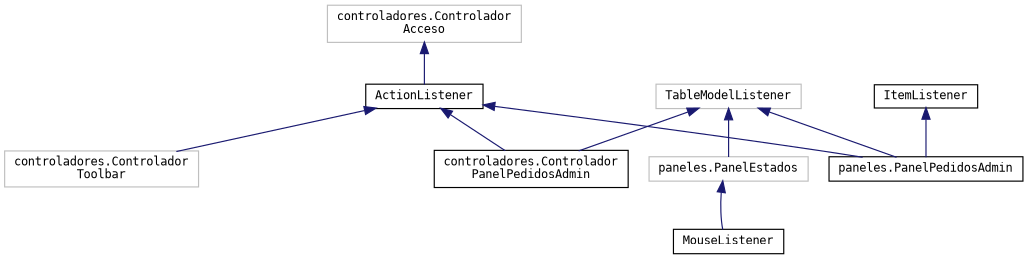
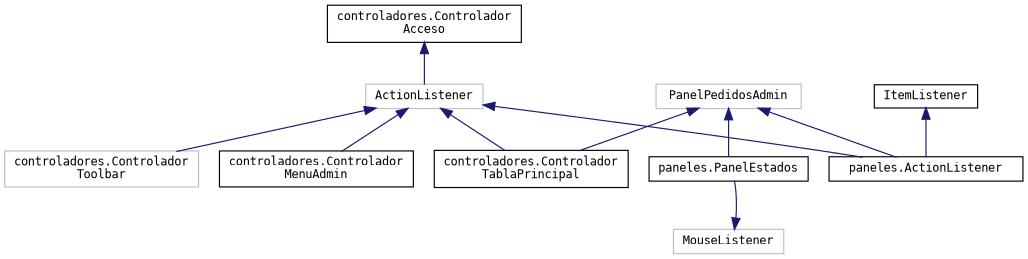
  digraph {
    fontname="DejaVu Sans Mono"
    rankdir=TB
    node [color=black fillcolor=white fontname="DejaVu Sans Mono" fontsize=10 shape=record style=filled]
    edge [color=midnightblue dir=back fontname="DejaVu Sans Mono" fontsize=10 labelfontname=Helvetica labelfontsize=10 style=solid]
-   n1 [height=0.2 label=ActionListener width=0.4]
-   n3 [height=0.2 label="controladores.Controlador\lPanelPedidosAdmin" width=0.4]
+   n1 [color=grey75 height=0.2 label=ActionListener width=0.4]
+   n2 [height=0.2 label="controladores.Controlador\lMenuAdmin" width=0.4]
+   n3 [height=0.2 label="controladores.Controlador\lTablaPrincipal" width=0.4]
    n4 [color=grey75 height=0.2 label="controladores.Controlador\lToolbar" width=0.4]
-   n5 [height=0.2 label="paneles.PanelPedidosAdmin" width=0.4]
-   n6 [color=grey75 height=0.2 label="controladores.Controlador\lAcceso" width=0.4]
+   n5 [height=0.2 label="paneles.ActionListener" width=0.4]
+   n6 [height=0.2 label="controladores.Controlador\lAcceso" width=0.4]
    n7 [height=0.2 label=ItemListener width=0.4]
-   n8 [height=0.2 label=MouseListener width=0.4]
-   n9 [color=grey75 height=0.2 label="paneles.PanelEstados" width=0.4]
-   n10 [color=grey75 height=0.2 label=TableModelListener width=0.4]
+   n8 [color=grey75 height=0.2 label=MouseListener width=0.4]
+   n9 [height=0.2 label="paneles.PanelEstados" width=0.4]
+   n10 [color=grey75 height=0.2 label=PanelPedidosAdmin width=0.4]
+   n1 -> n2
    n1 -> n3
    n1 -> n4
    n1 -> n5
    n6 -> n1
    n7 -> n5
-   n9 -> n8
+   n8 -> n9
    n10 -> n3
    n10 -> n5
    n10 -> n9
  }
